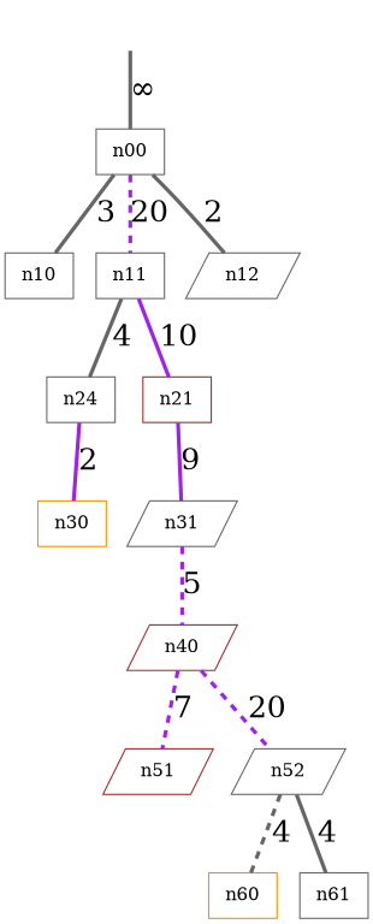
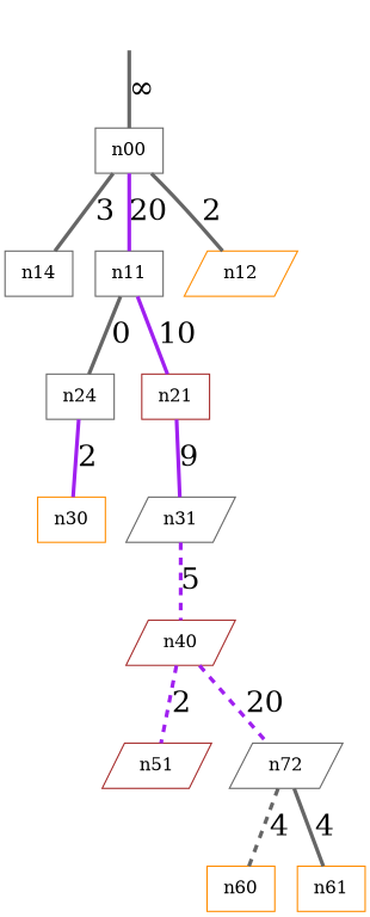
  digraph {
    node [shape=box color=gray40]
    edge [arrowhead=none arrowtail=none color=purple dir=both fontsize=24 penwidth=3]
    r [shape=circle style=invisible color=""]
    n00
-   n10
+   n10 [label=n14]
    n11
-   n12 [shape=parallelogram]
+   n12 [color=darkorange shape=parallelogram]
    n20 [label=n24]
    n21 [color=brown]
    n30 [color=darkorange]
    n31 [shape=parallelogram]
    n40 [color=brown shape=parallelogram]
    n51 [color=brown shape=parallelogram]
-   n52 [shape=parallelogram]
+   n52 [shape=parallelogram label=n72]
    n60 [color=darkorange]
-   n61
+   n61 [color=darkorange]
    r -> n00 [color=gray40 label="&infin;"]
    n00 -> n10 [color=gray40 label=3]
-   n00 -> n11 [label=20 style=dashed]
+   n00 -> n11 [label=20]
    n00 -> n12 [color=gray40 label=2]
-   n11 -> n20 [color=gray40 label=4]
+   n11 -> n20 [color=gray40 label=0]
    n11 -> n21 [label=10]
    n20 -> n30 [label=2]
    n21 -> n31 [label=9]
    n31 -> n40 [label=5 style=dashed]
-   n40 -> n51 [label=7 style=dashed]
+   n40 -> n51 [label=2 style=dashed]
    n40 -> n52 [label=20 style=dashed]
    n52 -> n60 [color=gray40 label=4 style=dashed]
    n52 -> n61 [color=gray40 label=4]
  }
